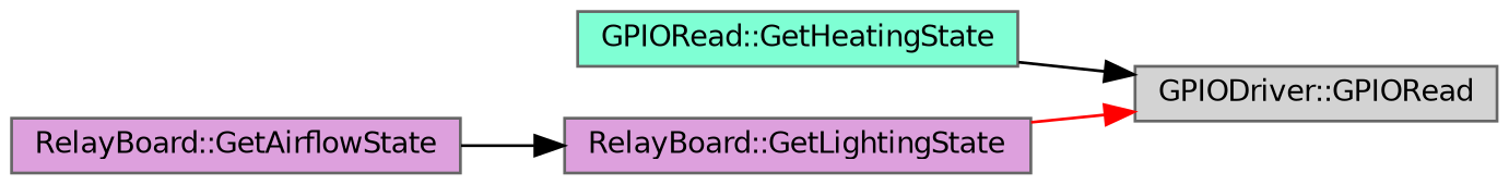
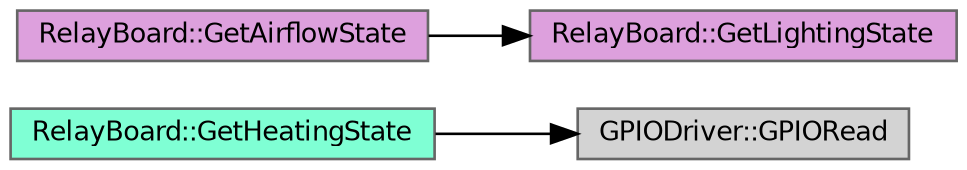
  digraph {
    rankdir=RL
    node [color=grey40 fillcolor=plum fontname=Helvetica fontsize=10 shape=box style=filled]
    edge [color=black dir=back fontname=Helvetica fontsize=10 labelfontname=Helvetica labelfontsize=10 style=solid]
    n1 [color=gray40 fillcolor=lightgrey fontcolor=black height=0.2 label="GPIODriver::GPIORead" width=0.4]
-   n2 [fillcolor=aquamarine height=0.2 label="GPIORead::GetHeatingState" width=0.4]
+   n2 [fillcolor=aquamarine height=0.2 label="RelayBoard::GetHeatingState" width=0.4]
    n3 [height=0.2 label="RelayBoard::GetLightingState" width=0.4]
    n4 [height=0.2 label="RelayBoard::GetAirflowState" width=0.4]
    n1 -> n2
-   n1 -> n3 [color=red]
    n3 -> n4
  }
